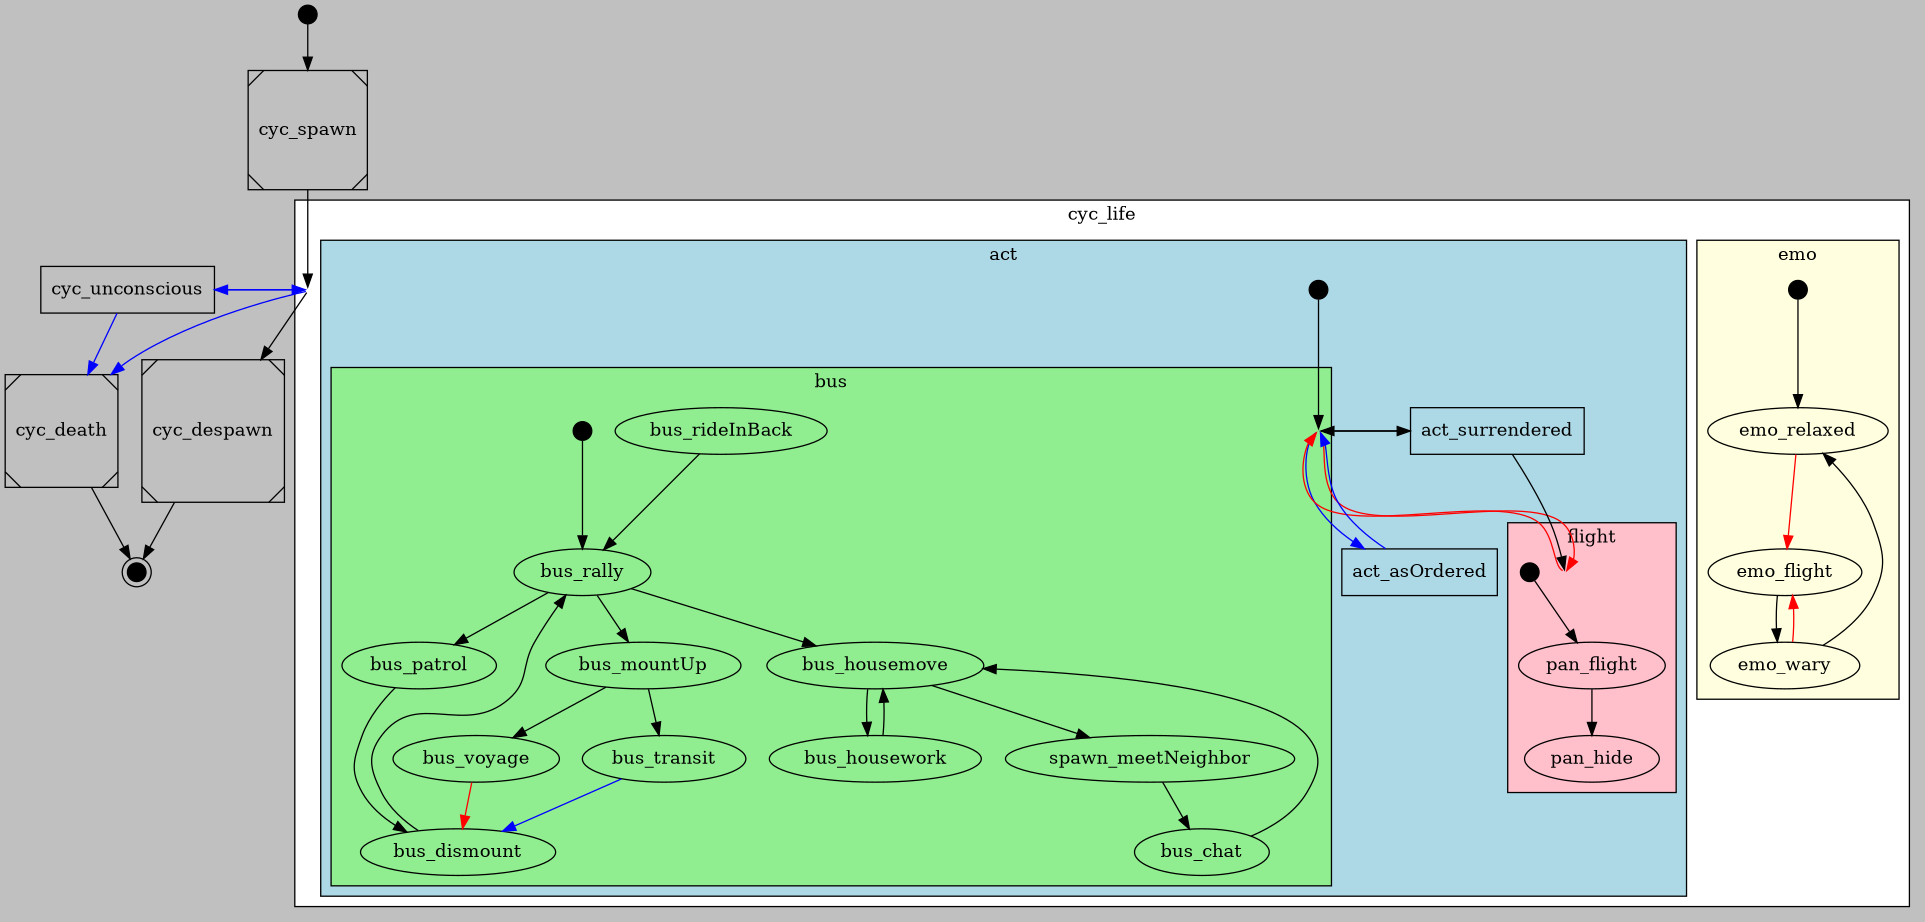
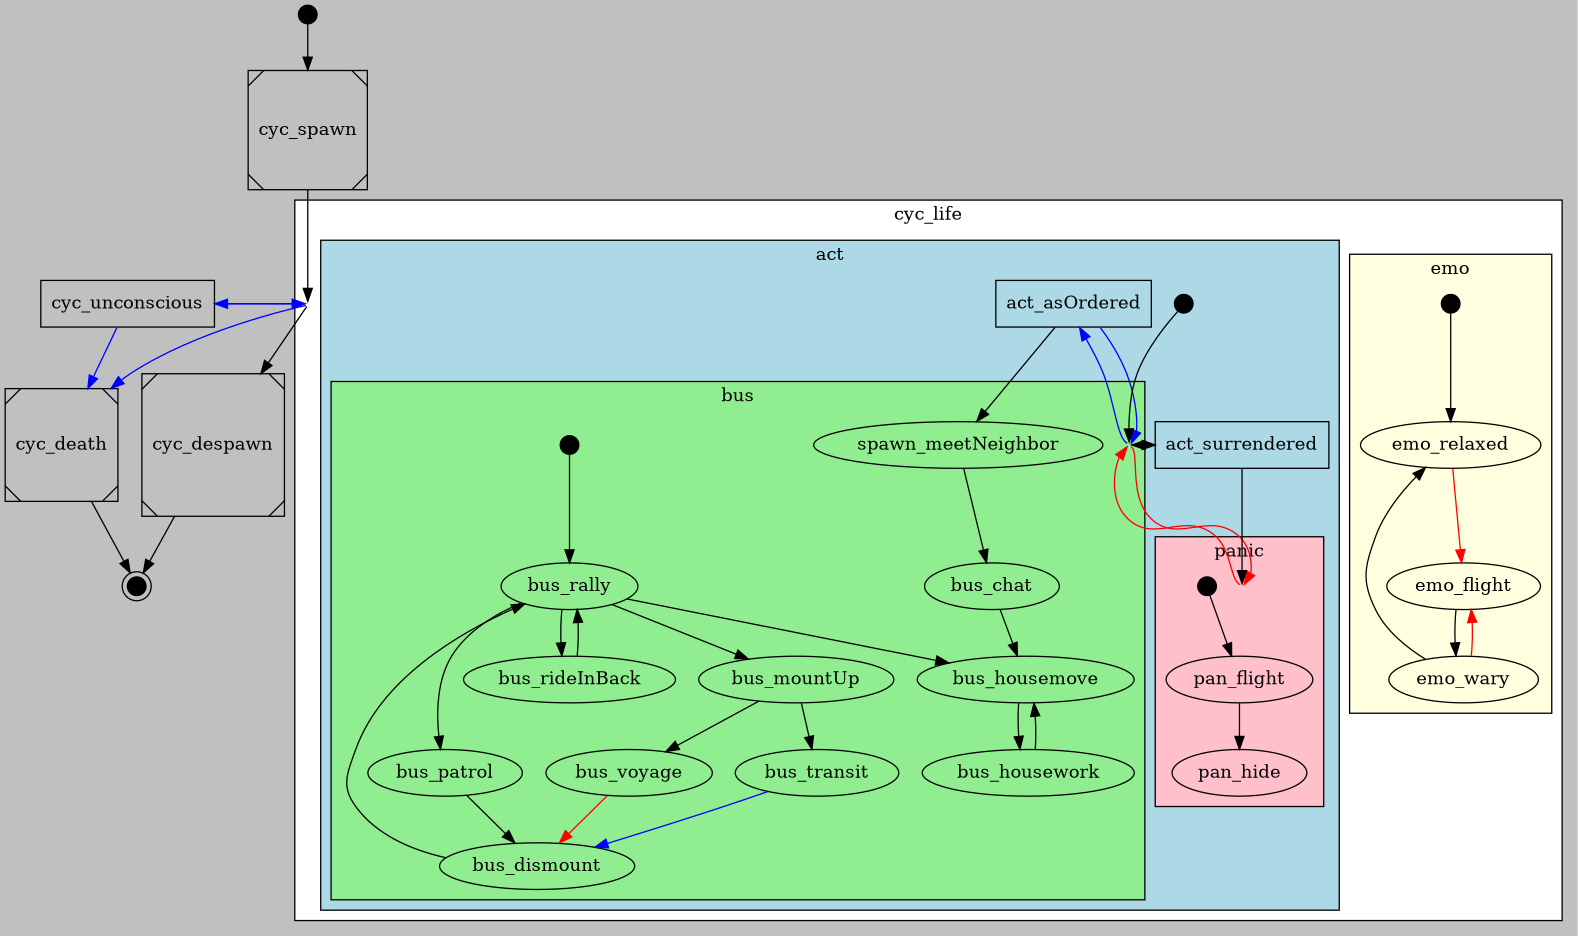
  digraph {
    bgcolor=gray
    compound=true
    emo [height=0.2 shape=point width=0.2]
    emo_relaxed
    n3 [label=emo_flight]
    emo_wary
    cluster_business_node [shape=point style=invis]
    bus [height=0.2 shape=point width=0.2]
    bus_rally
    bus_patrol
    bus_mountUp
    bus_rideInBack
    bus_housemove
    bus_transit
    bus_voyage
    bus_dismount
    n15 [label=spawn_meetNeighbor]
    bus_housework
    bus_chat
    cluster_panic_node [shape=point style=invis]
    pan [height=0.2 shape=point width=0.2]
    pan_flight
    pan_hide
    act_asOrdered [shape=rectangle]
    act_surrendered [shape=rectangle]
    act [height=0.2 shape=point width=0.2]
    cluster_life_node [shape=point style=invis]
    cyc_despawn [shape=Msquare]
    cyc_death [shape=Msquare]
    cyc_unconscious [shape=box]
    cyc_1 [height=0.2 peripheries=2 shape=point width=0.2]
    cyc_spawn [shape=Msquare]
    cyc_0 [height=0.2 shape=point width=0.2]
    subgraph cluster_1 {
      bgcolor=white
      label=cyc_life
      shape=Msquare
      cluster_life_node
      subgraph cluster_2 {
        bgcolor=lightyellow
        label=emo
        shape=Msquare
        emo
        emo_relaxed
        n3
        emo_wary
      }
      subgraph cluster_3 {
        bgcolor=lightblue
        label=act
        shape=Msquare
        act_asOrdered
        act_surrendered
        act
        subgraph cluster_4 {
          bgcolor=lightgreen
          label=bus
          shape=Msquare
          cluster_business_node
          bus
          bus_rally
          bus_patrol
          bus_mountUp
          bus_rideInBack
          bus_housemove
          bus_transit
          bus_voyage
          bus_dismount
          n15
          bus_housework
          bus_chat
        }
        subgraph cluster_5 {
          bgcolor=pink
-         label=flight
+         label=panic
          shape=Msquare
          cluster_panic_node
          pan
          pan_flight
          pan_hide
        }
      }
    }
    emo -> emo_relaxed
    emo_relaxed -> n3 [color=red]
    n3 -> emo_wary
    emo_wary -> emo_relaxed
    emo_wary -> n3 [color=red]
    cluster_business_node -> cluster_panic_node [color=red]
    cluster_business_node -> act_asOrdered [color=blue]
    cluster_business_node -> act_surrendered
    bus -> bus_rally [weight=5]
    bus_rally -> bus_patrol
    bus_rally -> bus_mountUp
+   bus_rally -> bus_rideInBack
    bus_rally -> bus_housemove
    bus_patrol -> bus_dismount
    bus_mountUp -> bus_transit
    bus_mountUp -> bus_voyage
    bus_rideInBack -> bus_rally
-   bus_housemove -> n15
+   act_asOrdered -> n15
    bus_housemove -> bus_housework
    bus_transit -> bus_dismount [color=blue]
    bus_voyage -> bus_dismount [color=red]
    bus_dismount -> bus_rally
    n15 -> bus_chat
    bus_housework -> bus_housemove
    bus_chat -> bus_housemove
    cluster_panic_node -> cluster_business_node [color=red]
    pan -> pan_flight
    pan_flight -> pan_hide
    act_asOrdered -> cluster_business_node [color=blue]
    act_surrendered -> cluster_business_node
    act_surrendered -> cluster_panic_node
    act -> cluster_business_node
    cluster_life_node -> cyc_despawn
    cluster_life_node -> cyc_death [color=blue]
    cluster_life_node -> cyc_unconscious [color=blue]
    cyc_despawn -> cyc_1
    cyc_death -> cyc_1
    cyc_unconscious -> cluster_life_node [color=blue]
    cyc_unconscious -> cyc_death [color=blue]
    cyc_spawn -> cluster_life_node
    cyc_0 -> cyc_spawn
  }
